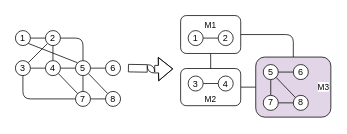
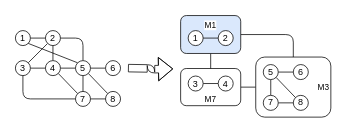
  <mxCell id="0" />
  <mxCell id="1" parent="0" />
  <mxCell id="2" style="edgeStyle=orthogonalEdgeStyle;shape=connector;curved=0;rounded=1;orthogonalLoop=1;jettySize=auto;html=1;entryX=0;entryY=0.5;entryDx=0;entryDy=0;strokeColor=default;align=center;verticalAlign=middle;fontFamily=Helvetica;fontSize=11;fontColor=default;labelBackgroundColor=default;endArrow=none;endFill=0;" edge="1" parent="1" source="3" target="4"><mxGeometry relative="1" as="geometry" /></mxCell>
- <mxCell id="3" value="M2" style="rounded=1;whiteSpace=wrap;html=1;fontFamily=Helvetica;fontSize=11;fontColor=default;labelBackgroundColor=default;verticalAlign=bottom;" vertex="1" parent="1"><mxGeometry x="240" y="90.5" width="80" height="49.5" as="geometry" /></mxCell>
- <mxCell id="4" value="M3" style="rounded=1;whiteSpace=wrap;html=1;fontFamily=Helvetica;fontSize=11;fontColor=default;labelBackgroundColor=default;align=right;fillColor=#e1d5e7;" vertex="1" parent="1"><mxGeometry x="340" y="75.25" width="100" height="80" as="geometry" /></mxCell>
+ <mxCell id="3" value="M7" style="rounded=1;whiteSpace=wrap;html=1;fontFamily=Helvetica;fontSize=11;fontColor=default;labelBackgroundColor=default;verticalAlign=bottom;" vertex="1" parent="1"><mxGeometry x="240" y="90.5" width="80" height="49.5" as="geometry" /></mxCell>
+ <mxCell id="4" value="M3" style="rounded=1;whiteSpace=wrap;html=1;fontFamily=Helvetica;fontSize=11;fontColor=default;labelBackgroundColor=default;align=right;" vertex="1" parent="1"><mxGeometry x="340" y="75.25" width="100" height="80" as="geometry" /></mxCell>
  <mxCell id="5" style="edgeStyle=orthogonalEdgeStyle;shape=connector;curved=0;rounded=1;orthogonalLoop=1;jettySize=auto;html=1;exitX=0.5;exitY=1;exitDx=0;exitDy=0;entryX=0.5;entryY=0;entryDx=0;entryDy=0;strokeColor=default;align=center;verticalAlign=middle;fontFamily=Helvetica;fontSize=11;fontColor=default;labelBackgroundColor=default;endArrow=none;endFill=0;" edge="1" parent="1" source="7" target="3"><mxGeometry relative="1" as="geometry" /></mxCell>
  <mxCell id="6" style="edgeStyle=orthogonalEdgeStyle;shape=connector;curved=0;rounded=1;orthogonalLoop=1;jettySize=auto;html=1;entryX=0.5;entryY=0;entryDx=0;entryDy=0;strokeColor=default;align=center;verticalAlign=middle;fontFamily=Helvetica;fontSize=11;fontColor=default;labelBackgroundColor=default;endArrow=none;endFill=0;" edge="1" parent="1" source="7" target="4"><mxGeometry relative="1" as="geometry" /></mxCell>
- <mxCell id="7" value="M1" style="rounded=1;whiteSpace=wrap;html=1;fontFamily=Helvetica;fontSize=11;fontColor=default;labelBackgroundColor=default;verticalAlign=top;" vertex="1" parent="1"><mxGeometry x="240" y="20" width="80" height="50.5" as="geometry" /></mxCell>
+ <mxCell id="7" value="M1" style="rounded=1;whiteSpace=wrap;html=1;fontFamily=Helvetica;fontSize=11;fontColor=default;labelBackgroundColor=default;verticalAlign=top;fillColor=#dae8fc;" vertex="1" parent="1"><mxGeometry x="240" y="20" width="80" height="50.5" as="geometry" /></mxCell>
  <mxCell id="8" style="edgeStyle=orthogonalEdgeStyle;rounded=1;orthogonalLoop=1;jettySize=auto;html=1;exitX=1;exitY=0.5;exitDx=0;exitDy=0;entryX=0;entryY=0.5;entryDx=0;entryDy=0;curved=0;endArrow=none;startFill=0;" edge="1" parent="1" source="9" target="13"><mxGeometry relative="1" as="geometry" /></mxCell>
  <mxCell id="9" value="1" style="ellipse;whiteSpace=wrap;html=1;aspect=fixed;shadow=0;" vertex="1" parent="1"><mxGeometry x="20" y="40" width="20" height="20" as="geometry" /></mxCell>
  <mxCell id="10" style="edgeStyle=orthogonalEdgeStyle;shape=connector;curved=0;rounded=1;orthogonalLoop=1;jettySize=auto;html=1;exitX=0.5;exitY=1;exitDx=0;exitDy=0;entryX=0.5;entryY=0;entryDx=0;entryDy=0;strokeColor=default;align=center;verticalAlign=middle;fontFamily=Helvetica;fontSize=11;fontColor=default;labelBackgroundColor=default;startFill=0;endArrow=none;" edge="1" parent="1" source="13" target="17"><mxGeometry relative="1" as="geometry" /></mxCell>
  <mxCell id="11" style="shape=connector;rounded=0;orthogonalLoop=1;jettySize=auto;html=1;exitX=0;exitY=1;exitDx=0;exitDy=0;entryX=1;entryY=0;entryDx=0;entryDy=0;strokeColor=default;align=center;verticalAlign=middle;fontFamily=Helvetica;fontSize=11;fontColor=default;labelBackgroundColor=default;startFill=0;endArrow=none;" edge="1" parent="1" source="13" target="15"><mxGeometry relative="1" as="geometry" /></mxCell>
  <mxCell id="12" style="edgeStyle=orthogonalEdgeStyle;shape=connector;curved=0;rounded=1;orthogonalLoop=1;jettySize=auto;html=1;exitX=1;exitY=0.5;exitDx=0;exitDy=0;entryX=0.5;entryY=0;entryDx=0;entryDy=0;strokeColor=default;align=center;verticalAlign=middle;fontFamily=Helvetica;fontSize=11;fontColor=default;labelBackgroundColor=default;startFill=0;endArrow=none;" edge="1" parent="1" source="13" target="21"><mxGeometry relative="1" as="geometry" /></mxCell>
  <mxCell id="13" value="2" style="ellipse;whiteSpace=wrap;html=1;aspect=fixed;shadow=0;" vertex="1" parent="1"><mxGeometry x="60" y="40" width="20" height="20" as="geometry" /></mxCell>
  <mxCell id="14" style="edgeStyle=orthogonalEdgeStyle;shape=connector;curved=0;rounded=1;orthogonalLoop=1;jettySize=auto;html=1;exitX=1;exitY=0.5;exitDx=0;exitDy=0;entryX=0;entryY=0.5;entryDx=0;entryDy=0;strokeColor=default;align=center;verticalAlign=middle;fontFamily=Helvetica;fontSize=11;fontColor=default;labelBackgroundColor=default;startFill=0;endArrow=none;" edge="1" parent="1" source="15" target="17"><mxGeometry relative="1" as="geometry" /></mxCell>
  <mxCell id="15" value="3" style="ellipse;whiteSpace=wrap;html=1;aspect=fixed;shadow=0;" vertex="1" parent="1"><mxGeometry x="20" y="80" width="20" height="20" as="geometry" /></mxCell>
  <mxCell id="16" style="edgeStyle=orthogonalEdgeStyle;shape=connector;curved=0;rounded=1;orthogonalLoop=1;jettySize=auto;html=1;exitX=1;exitY=0.5;exitDx=0;exitDy=0;entryX=0;entryY=0.5;entryDx=0;entryDy=0;strokeColor=default;align=center;verticalAlign=middle;fontFamily=Helvetica;fontSize=11;fontColor=default;labelBackgroundColor=default;startFill=0;endArrow=none;" edge="1" parent="1" source="17" target="21"><mxGeometry relative="1" as="geometry" /></mxCell>
  <mxCell id="17" value="4" style="ellipse;whiteSpace=wrap;html=1;aspect=fixed;shadow=0;" vertex="1" parent="1"><mxGeometry x="60" y="80" width="20" height="20" as="geometry" /></mxCell>
  <mxCell id="18" style="shape=connector;rounded=1;orthogonalLoop=1;jettySize=auto;html=1;exitX=0;exitY=0;exitDx=0;exitDy=0;entryX=1;entryY=1;entryDx=0;entryDy=0;strokeColor=default;align=center;verticalAlign=middle;fontFamily=Helvetica;fontSize=11;fontColor=default;labelBackgroundColor=default;startFill=0;endArrow=none;" edge="1" parent="1" source="21" target="9"><mxGeometry relative="1" as="geometry" /></mxCell>
  <mxCell id="19" style="edgeStyle=orthogonalEdgeStyle;shape=connector;curved=0;rounded=1;orthogonalLoop=1;jettySize=auto;html=1;exitX=0.5;exitY=1;exitDx=0;exitDy=0;entryX=0.5;entryY=0;entryDx=0;entryDy=0;strokeColor=default;align=center;verticalAlign=middle;fontFamily=Helvetica;fontSize=11;fontColor=default;labelBackgroundColor=default;endArrow=none;endFill=0;" edge="1" parent="1" source="21" target="26"><mxGeometry relative="1" as="geometry" /></mxCell>
  <mxCell id="20" style="edgeStyle=orthogonalEdgeStyle;shape=connector;curved=0;rounded=1;orthogonalLoop=1;jettySize=auto;html=1;exitX=1;exitY=0.5;exitDx=0;exitDy=0;entryX=0;entryY=0.5;entryDx=0;entryDy=0;strokeColor=default;align=center;verticalAlign=middle;fontFamily=Helvetica;fontSize=11;fontColor=default;labelBackgroundColor=default;endArrow=none;endFill=0;" edge="1" parent="1" source="21" target="22"><mxGeometry relative="1" as="geometry" /></mxCell>
  <mxCell id="21" value="5" style="ellipse;whiteSpace=wrap;html=1;aspect=fixed;shadow=0;" vertex="1" parent="1"><mxGeometry x="100" y="80" width="20" height="20" as="geometry" /></mxCell>
  <mxCell id="22" value="6" style="ellipse;whiteSpace=wrap;html=1;aspect=fixed;shadow=0;" vertex="1" parent="1"><mxGeometry x="140" y="80" width="20" height="20" as="geometry" /></mxCell>
  <mxCell id="23" value="8" style="ellipse;whiteSpace=wrap;html=1;aspect=fixed;shadow=0;" vertex="1" parent="1"><mxGeometry x="140" y="121" width="20" height="20" as="geometry" /></mxCell>
  <mxCell id="24" style="edgeStyle=orthogonalEdgeStyle;rounded=1;orthogonalLoop=1;jettySize=auto;html=1;entryX=0.5;entryY=1;entryDx=0;entryDy=0;endArrow=none;endFill=0;curved=0;" edge="1" parent="1" source="26" target="15"><mxGeometry relative="1" as="geometry" /></mxCell>
  <mxCell id="25" style="edgeStyle=orthogonalEdgeStyle;shape=connector;curved=0;rounded=1;orthogonalLoop=1;jettySize=auto;html=1;exitX=1;exitY=0.5;exitDx=0;exitDy=0;entryX=0;entryY=0.5;entryDx=0;entryDy=0;strokeColor=default;align=center;verticalAlign=middle;fontFamily=Helvetica;fontSize=11;fontColor=default;labelBackgroundColor=default;endArrow=none;endFill=0;" edge="1" parent="1" source="26" target="23"><mxGeometry relative="1" as="geometry" /></mxCell>
  <mxCell id="26" value="7" style="ellipse;whiteSpace=wrap;html=1;aspect=fixed;shadow=0;" vertex="1" parent="1"><mxGeometry x="100" y="121" width="20" height="20" as="geometry" /></mxCell>
  <mxCell id="27" style="shape=connector;rounded=1;orthogonalLoop=1;jettySize=auto;html=1;exitX=0;exitY=0;exitDx=0;exitDy=0;entryX=1;entryY=1;entryDx=0;entryDy=0;strokeColor=default;align=center;verticalAlign=middle;fontFamily=Helvetica;fontSize=11;fontColor=default;labelBackgroundColor=default;startFill=0;endArrow=none;" edge="1" parent="1" source="23" target="21"><mxGeometry relative="1" as="geometry"><mxPoint x="186" y="67" as="sourcePoint" /><mxPoint x="120" y="41" as="targetPoint" /></mxGeometry></mxCell>
  <mxCell id="28" style="shape=connector;rounded=1;orthogonalLoop=1;jettySize=auto;html=1;exitX=0;exitY=0;exitDx=0;exitDy=0;entryX=1;entryY=1;entryDx=0;entryDy=0;strokeColor=default;align=center;verticalAlign=middle;fontFamily=Helvetica;fontSize=11;fontColor=default;labelBackgroundColor=default;startFill=0;endArrow=none;" edge="1" parent="1" source="26" target="17"><mxGeometry relative="1" as="geometry"><mxPoint x="166" y="168" as="sourcePoint" /><mxPoint x="140" y="141" as="targetPoint" /></mxGeometry></mxCell>
  <mxCell id="29" style="edgeStyle=orthogonalEdgeStyle;shape=connector;curved=0;rounded=1;orthogonalLoop=1;jettySize=auto;html=1;exitX=1;exitY=0.5;exitDx=0;exitDy=0;entryX=0;entryY=0.5;entryDx=0;entryDy=0;strokeColor=default;align=center;verticalAlign=middle;fontFamily=Helvetica;fontSize=11;fontColor=default;labelBackgroundColor=default;endArrow=none;endFill=0;" edge="1" parent="1" source="30" target="31"><mxGeometry relative="1" as="geometry" /></mxCell>
  <mxCell id="30" value="1" style="ellipse;whiteSpace=wrap;html=1;aspect=fixed;shadow=0;" vertex="1" parent="1"><mxGeometry x="250" y="40" width="20" height="20" as="geometry" /></mxCell>
  <mxCell id="31" value="2" style="ellipse;whiteSpace=wrap;html=1;aspect=fixed;shadow=0;" vertex="1" parent="1"><mxGeometry x="290" y="40" width="20" height="20" as="geometry" /></mxCell>
  <mxCell id="32" style="edgeStyle=orthogonalEdgeStyle;shape=connector;curved=0;rounded=1;orthogonalLoop=1;jettySize=auto;html=1;exitX=1;exitY=0.5;exitDx=0;exitDy=0;entryX=0;entryY=0.5;entryDx=0;entryDy=0;strokeColor=default;align=center;verticalAlign=middle;fontFamily=Helvetica;fontSize=11;fontColor=default;labelBackgroundColor=default;endArrow=none;endFill=0;" edge="1" parent="1" source="33" target="34"><mxGeometry relative="1" as="geometry" /></mxCell>
  <mxCell id="33" value="3" style="ellipse;whiteSpace=wrap;html=1;aspect=fixed;shadow=0;" vertex="1" parent="1"><mxGeometry x="250" y="100.5" width="20" height="20" as="geometry" /></mxCell>
  <mxCell id="34" value="4" style="ellipse;whiteSpace=wrap;html=1;aspect=fixed;shadow=0;" vertex="1" parent="1"><mxGeometry x="290" y="100.5" width="20" height="20" as="geometry" /></mxCell>
  <mxCell id="35" style="edgeStyle=orthogonalEdgeStyle;shape=connector;curved=0;rounded=1;orthogonalLoop=1;jettySize=auto;html=1;exitX=1;exitY=0.5;exitDx=0;exitDy=0;entryX=0;entryY=0.5;entryDx=0;entryDy=0;strokeColor=default;align=center;verticalAlign=middle;fontFamily=Helvetica;fontSize=11;fontColor=default;labelBackgroundColor=default;endArrow=none;endFill=0;" edge="1" parent="1" source="37" target="38"><mxGeometry relative="1" as="geometry" /></mxCell>
  <mxCell id="36" style="edgeStyle=orthogonalEdgeStyle;shape=connector;curved=0;rounded=1;orthogonalLoop=1;jettySize=auto;html=1;exitX=0.5;exitY=1;exitDx=0;exitDy=0;entryX=0.5;entryY=0;entryDx=0;entryDy=0;strokeColor=default;align=center;verticalAlign=middle;fontFamily=Helvetica;fontSize=11;fontColor=default;labelBackgroundColor=default;endArrow=none;endFill=0;" edge="1" parent="1" source="37" target="41"><mxGeometry relative="1" as="geometry" /></mxCell>
  <mxCell id="37" value="5" style="ellipse;whiteSpace=wrap;html=1;aspect=fixed;shadow=0;" vertex="1" parent="1"><mxGeometry x="350" y="85.25" width="20" height="20" as="geometry" /></mxCell>
  <mxCell id="38" value="6" style="ellipse;whiteSpace=wrap;html=1;aspect=fixed;shadow=0;" vertex="1" parent="1"><mxGeometry x="390" y="85.25" width="20" height="20" as="geometry" /></mxCell>
  <mxCell id="39" value="8" style="ellipse;whiteSpace=wrap;html=1;aspect=fixed;shadow=0;" vertex="1" parent="1"><mxGeometry x="390" y="126.25" width="20" height="20" as="geometry" /></mxCell>
  <mxCell id="40" style="edgeStyle=orthogonalEdgeStyle;shape=connector;curved=0;rounded=1;orthogonalLoop=1;jettySize=auto;html=1;exitX=1;exitY=0.5;exitDx=0;exitDy=0;entryX=0;entryY=0.5;entryDx=0;entryDy=0;strokeColor=default;align=center;verticalAlign=middle;fontFamily=Helvetica;fontSize=11;fontColor=default;labelBackgroundColor=default;endArrow=none;endFill=0;" edge="1" parent="1" source="41" target="39"><mxGeometry relative="1" as="geometry" /></mxCell>
  <mxCell id="41" value="7" style="ellipse;whiteSpace=wrap;html=1;aspect=fixed;shadow=0;" vertex="1" parent="1"><mxGeometry x="350" y="126.25" width="20" height="20" as="geometry" /></mxCell>
  <mxCell id="42" style="shape=connector;rounded=1;orthogonalLoop=1;jettySize=auto;html=1;exitX=0;exitY=0;exitDx=0;exitDy=0;entryX=1;entryY=1;entryDx=0;entryDy=0;strokeColor=default;align=center;verticalAlign=middle;fontFamily=Helvetica;fontSize=11;fontColor=default;labelBackgroundColor=default;startFill=0;endArrow=none;" edge="1" parent="1" source="39" target="37"><mxGeometry relative="1" as="geometry"><mxPoint x="300" y="182.25" as="sourcePoint" /><mxPoint x="274" y="155.25" as="targetPoint" /></mxGeometry></mxCell>
  <mxCell id="43" value="" style="shape=flexArrow;endArrow=classic;html=1;rounded=1;strokeColor=default;align=center;verticalAlign=middle;fontFamily=Helvetica;fontSize=11;fontColor=default;labelBackgroundColor=default;edgeStyle=orthogonalEdgeStyle;curved=0;" edge="1" parent="1"><mxGeometry width="50" height="50" relative="1" as="geometry"><mxPoint x="170" y="89.99" as="sourcePoint" /><mxPoint x="230" y="91" as="targetPoint" /></mxGeometry></mxCell>
